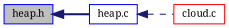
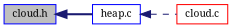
  digraph {
    fontname="Noto Serif"
    rankdir=LR
    node [color=blue fillcolor=white fontname="Noto Serif" fontsize=10 shape=record style=filled]
    edge [color=midnightblue dir=back fontname="Noto Serif" fontsize=10 labelfontname=Helvetica labelfontsize=10]
-   n1 [fillcolor=grey75 fontcolor=black height=0.2 label="heap.h" width=0.4]
+   n1 [fillcolor=grey75 fontcolor=black height=0.2 label="cloud.h" width=0.4]
    n2 [height=0.2 label="heap.c" width=0.4]
    n3 [color=red height=0.2 label="cloud.c" width=0.4]
    n1 -> n2 [style=bold]
    n2 -> n3 [style=dashed]
  }
